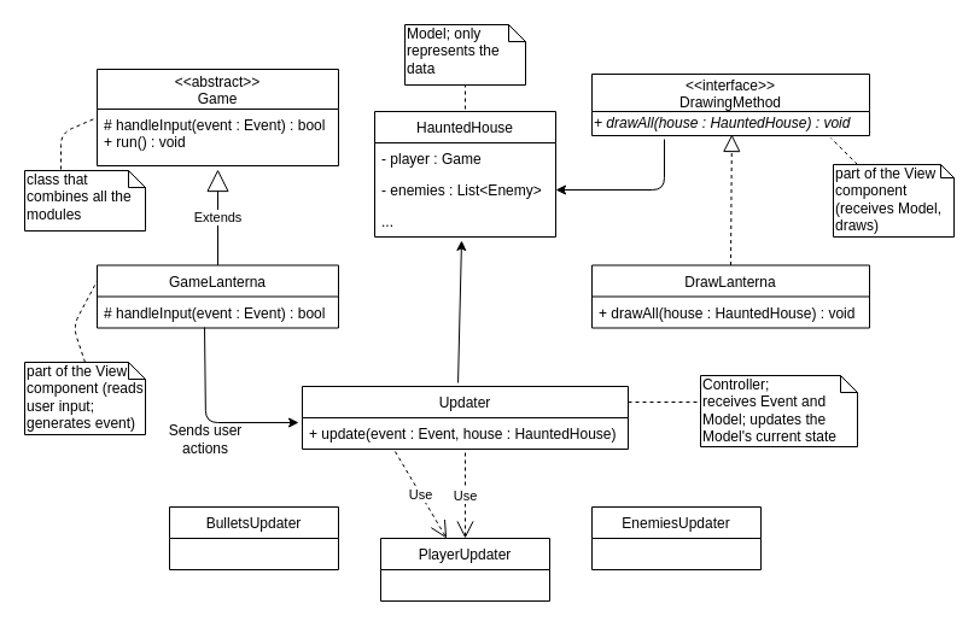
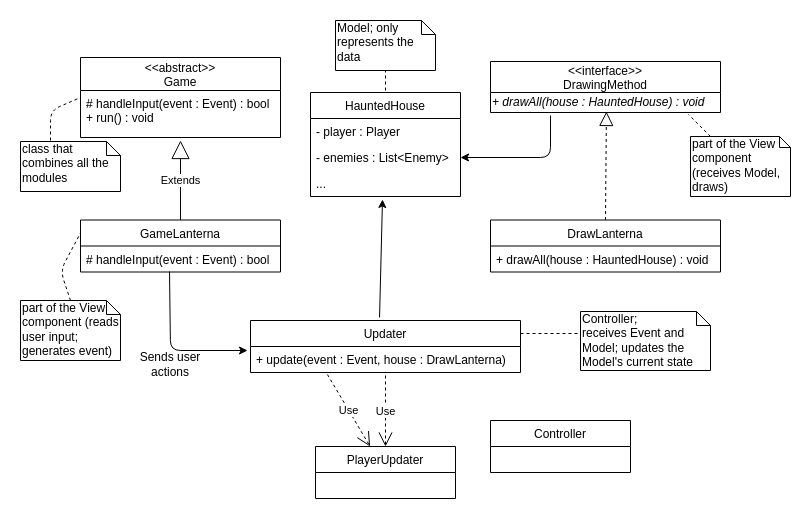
  <mxCell id="0" />
  <mxCell id="1" parent="0" />
  <mxCell id="2" value="&#10;&lt;&lt;abstract&gt;&gt;&#10;Game&#10;" style="swimlane;fontStyle=0;childLayout=stackLayout;horizontal=1;startSize=33;fillColor=none;horizontalStack=0;resizeParent=1;resizeParentMax=0;resizeLast=0;collapsible=1;marginBottom=0;" parent="1" vertex="1"><mxGeometry x="80" y="57" width="200" height="80" as="geometry" /></mxCell>
  <mxCell id="3" value="# handleInput(event : Event) : bool&#10;+ run() : void" style="text;strokeColor=none;fillColor=none;align=left;verticalAlign=top;spacingLeft=4;spacingRight=4;overflow=hidden;rotatable=0;points=[[0,0.5],[1,0.5]];portConstraint=eastwest;fontStyle=0" parent="2" vertex="1"><mxGeometry y="33" width="200" height="47" as="geometry" /></mxCell>
  <mxCell id="4" value="GameLanterna" style="swimlane;fontStyle=0;childLayout=stackLayout;horizontal=1;startSize=26;fillColor=none;horizontalStack=0;resizeParent=1;resizeParentMax=0;resizeLast=0;collapsible=1;marginBottom=0;" parent="1" vertex="1"><mxGeometry x="80" y="219.5" width="200" height="52" as="geometry" /></mxCell>
  <mxCell id="5" value="# handleInput(event : Event) : bool" style="text;strokeColor=none;fillColor=none;align=left;verticalAlign=top;spacingLeft=4;spacingRight=4;overflow=hidden;rotatable=0;points=[[0,0.5],[1,0.5]];portConstraint=eastwest;" parent="4" vertex="1"><mxGeometry y="26" width="200" height="26" as="geometry" /></mxCell>
  <mxCell id="6" value="Extends" style="endArrow=block;endSize=16;endFill=0;html=1;exitX=0.5;exitY=0;exitDx=0;exitDy=0;" parent="1" source="4" edge="1"><mxGeometry width="160" relative="1" as="geometry"><mxPoint x="170" y="200" as="sourcePoint" /><mxPoint x="180" y="140" as="targetPoint" /></mxGeometry></mxCell>
  <mxCell id="7" value="" style="endArrow=none;dashed=1;html=1;entryX=0;entryY=0.5;entryDx=0;entryDy=0;" parent="1" target="2" edge="1"><mxGeometry width="50" height="50" relative="1" as="geometry"><mxPoint x="50" y="140" as="sourcePoint" /><mxPoint x="110" y="120" as="targetPoint" /><Array as="points"><mxPoint x="50" y="110" /></Array></mxGeometry></mxCell>
  <mxCell id="8" value="class that combines all the modules&amp;nbsp;" style="shape=note;whiteSpace=wrap;html=1;size=14;verticalAlign=top;align=left;spacingTop=-6;" parent="1" vertex="1"><mxGeometry x="20" y="141" width="100" height="50" as="geometry" /></mxCell>
  <mxCell id="9" value="part of the View component (reads user input; generates event)" style="shape=note;whiteSpace=wrap;html=1;size=14;verticalAlign=top;align=left;spacingTop=-6;" parent="1" vertex="1"><mxGeometry x="20" y="300" width="100" height="60" as="geometry" /></mxCell>
  <mxCell id="10" value="" style="endArrow=none;dashed=1;html=1;entryX=0;entryY=0.25;entryDx=0;entryDy=0;exitX=0.5;exitY=0;exitDx=0;exitDy=0;exitPerimeter=0;" parent="1" source="9" target="4" edge="1"><mxGeometry width="50" height="50" relative="1" as="geometry"><mxPoint x="70" y="300" as="sourcePoint" /><mxPoint x="120" y="250" as="targetPoint" /><Array as="points"><mxPoint x="60" y="270" /></Array></mxGeometry></mxCell>
  <mxCell id="11" value="&#10;&#10;&lt;&lt;interface&gt;&gt;&#10;DrawingMethod&#10;&#10;" style="swimlane;fontStyle=0;childLayout=stackLayout;horizontal=1;startSize=31;fillColor=none;horizontalStack=0;resizeParent=1;resizeParentMax=0;resizeLast=0;collapsible=1;marginBottom=0;" parent="1" vertex="1"><mxGeometry x="490" y="61" width="230" height="51" as="geometry" /></mxCell>
  <mxCell id="12" value="&lt;i&gt;+ drawAll(house : HauntedHouse) : void&lt;/i&gt;" style="text;html=1;resizable=0;points=[];autosize=1;align=left;verticalAlign=top;spacingTop=-4;" parent="11" vertex="1"><mxGeometry y="31" width="230" height="20" as="geometry" /></mxCell>
  <mxCell id="13" value="" style="endArrow=block;dashed=1;endFill=0;endSize=12;html=1;entryX=0.504;entryY=0.95;entryDx=0;entryDy=0;entryPerimeter=0;exitX=0.5;exitY=0;exitDx=0;exitDy=0;" parent="1" source="14" target="12" edge="1"><mxGeometry width="160" relative="1" as="geometry"><mxPoint x="570" y="210" as="sourcePoint" /><mxPoint x="660" y="190" as="targetPoint" /></mxGeometry></mxCell>
  <mxCell id="14" value="DrawLanterna" style="swimlane;fontStyle=0;childLayout=stackLayout;horizontal=1;startSize=26;fillColor=none;horizontalStack=0;resizeParent=1;resizeParentMax=0;resizeLast=0;collapsible=1;marginBottom=0;" parent="1" vertex="1"><mxGeometry x="490" y="219.5" width="230" height="52" as="geometry" /></mxCell>
  <mxCell id="15" value="+ drawAll(house : HauntedHouse) : void" style="text;strokeColor=none;fillColor=none;align=left;verticalAlign=top;spacingLeft=4;spacingRight=4;overflow=hidden;rotatable=0;points=[[0,0.5],[1,0.5]];portConstraint=eastwest;fontStyle=0" parent="14" vertex="1"><mxGeometry y="26" width="230" height="26" as="geometry" /></mxCell>
  <mxCell id="16" value="" style="endArrow=none;dashed=1;html=1;entryX=0.861;entryY=1.1;entryDx=0;entryDy=0;entryPerimeter=0;" parent="1" source="17" target="12" edge="1"><mxGeometry width="50" height="50" relative="1" as="geometry"><mxPoint x="680" y="150" as="sourcePoint" /><mxPoint x="700" y="140" as="targetPoint" /></mxGeometry></mxCell>
  <mxCell id="17" value="part of the View component (receives Model, draws)" style="shape=note;whiteSpace=wrap;html=1;size=11;verticalAlign=top;align=left;spacingTop=-6;" parent="1" vertex="1"><mxGeometry x="690" y="136" width="100" height="60" as="geometry" /></mxCell>
  <mxCell id="18" value="Updater" style="swimlane;fontStyle=0;childLayout=stackLayout;horizontal=1;startSize=26;fillColor=none;horizontalStack=0;resizeParent=1;resizeParentMax=0;resizeLast=0;collapsible=1;marginBottom=0;" parent="1" vertex="1"><mxGeometry x="250" y="320" width="270" height="52" as="geometry" /></mxCell>
- <mxCell id="19" value="+ update(event : Event, house : HauntedHouse)&#10;" style="text;strokeColor=none;fillColor=none;align=left;verticalAlign=top;spacingLeft=4;spacingRight=4;overflow=hidden;rotatable=0;points=[[0,0.5],[1,0.5]];portConstraint=eastwest;" parent="18" vertex="1"><mxGeometry y="26" width="270" height="26" as="geometry" /></mxCell>
+ <mxCell id="19" value="+ update(event : Event, house : DrawLanterna)&#10;" style="text;strokeColor=none;fillColor=none;align=left;verticalAlign=top;spacingLeft=4;spacingRight=4;overflow=hidden;rotatable=0;points=[[0,0.5],[1,0.5]];portConstraint=eastwest;" parent="18" vertex="1"><mxGeometry y="26" width="270" height="26" as="geometry" /></mxCell>
  <mxCell id="20" value="" style="endArrow=none;dashed=1;html=1;exitX=1;exitY=0.25;exitDx=0;exitDy=0;" parent="1" source="18" edge="1"><mxGeometry width="50" height="50" relative="1" as="geometry"><mxPoint x="550" y="370" as="sourcePoint" /><mxPoint x="580" y="333" as="targetPoint" /></mxGeometry></mxCell>
  <mxCell id="21" value="Controller;&lt;br&gt;receives Event and Model; updates the Model's current state&lt;br&gt;&lt;br&gt;" style="shape=note;whiteSpace=wrap;html=1;size=14;verticalAlign=top;align=left;spacingTop=-6;" parent="1" vertex="1"><mxGeometry x="580" y="311" width="130" height="59" as="geometry" /></mxCell>
  <mxCell id="22" value="HauntedHouse" style="swimlane;fontStyle=0;childLayout=stackLayout;horizontal=1;startSize=26;fillColor=none;horizontalStack=0;resizeParent=1;resizeParentMax=0;resizeLast=0;collapsible=1;marginBottom=0;" parent="1" vertex="1"><mxGeometry x="310" y="92" width="150" height="104" as="geometry" /></mxCell>
- <mxCell id="23" value="- player : Game" style="text;strokeColor=none;fillColor=none;align=left;verticalAlign=top;spacingLeft=4;spacingRight=4;overflow=hidden;rotatable=0;points=[[0,0.5],[1,0.5]];portConstraint=eastwest;" parent="22" vertex="1"><mxGeometry y="26" width="150" height="26" as="geometry" /></mxCell>
+ <mxCell id="23" value="- player : Player" style="text;strokeColor=none;fillColor=none;align=left;verticalAlign=top;spacingLeft=4;spacingRight=4;overflow=hidden;rotatable=0;points=[[0,0.5],[1,0.5]];portConstraint=eastwest;" parent="22" vertex="1"><mxGeometry y="26" width="150" height="26" as="geometry" /></mxCell>
  <mxCell id="24" value="- enemies : List&lt;Enemy&gt;" style="text;strokeColor=none;fillColor=none;align=left;verticalAlign=top;spacingLeft=4;spacingRight=4;overflow=hidden;rotatable=0;points=[[0,0.5],[1,0.5]];portConstraint=eastwest;" parent="22" vertex="1"><mxGeometry y="52" width="150" height="26" as="geometry" /></mxCell>
  <mxCell id="25" value="..." style="text;strokeColor=none;fillColor=none;align=left;verticalAlign=top;spacingLeft=4;spacingRight=4;overflow=hidden;rotatable=0;points=[[0,0.5],[1,0.5]];portConstraint=eastwest;" parent="22" vertex="1"><mxGeometry y="78" width="150" height="26" as="geometry" /></mxCell>
  <mxCell id="26" value="" style="endArrow=none;dashed=1;html=1;" parent="1" edge="1"><mxGeometry width="50" height="50" relative="1" as="geometry"><mxPoint x="385" y="90" as="sourcePoint" /><mxPoint x="385" y="50" as="targetPoint" /><Array as="points"><mxPoint x="385" y="70" /></Array></mxGeometry></mxCell>
  <mxCell id="27" value="Model; only represents the data" style="shape=note;whiteSpace=wrap;html=1;size=14;verticalAlign=top;align=left;spacingTop=-6;" parent="1" vertex="1"><mxGeometry x="335" y="20" width="100" height="50" as="geometry" /></mxCell>
  <mxCell id="28" value="" style="endArrow=classic;html=1;entryX=1;entryY=0.5;entryDx=0;entryDy=0;exitX=0.261;exitY=1.15;exitDx=0;exitDy=0;exitPerimeter=0;" parent="1" source="12" target="24" edge="1"><mxGeometry width="50" height="50" relative="1" as="geometry"><mxPoint x="550" y="170" as="sourcePoint" /><mxPoint x="550" y="150" as="targetPoint" /><Array as="points"><mxPoint x="550" y="157" /></Array></mxGeometry></mxCell>
  <mxCell id="29" value="" style="endArrow=classic;html=1;entryX=0.48;entryY=1.115;entryDx=0;entryDy=0;entryPerimeter=0;exitX=0.478;exitY=-0.058;exitDx=0;exitDy=0;exitPerimeter=0;" parent="1" source="18" target="25" edge="1"><mxGeometry width="50" height="50" relative="1" as="geometry"><mxPoint x="360" y="290" as="sourcePoint" /><mxPoint x="410" y="240" as="targetPoint" /></mxGeometry></mxCell>
  <mxCell id="30" value="" style="endArrow=classic;html=1;exitX=0.445;exitY=0.981;exitDx=0;exitDy=0;exitPerimeter=0;entryX=-0.011;entryY=0.154;entryDx=0;entryDy=0;entryPerimeter=0;" parent="1" source="5" target="19" edge="1"><mxGeometry width="50" height="50" relative="1" as="geometry"><mxPoint x="170" y="460" as="sourcePoint" /><mxPoint x="170" y="360" as="targetPoint" /><Array as="points"><mxPoint x="170" y="350" /></Array></mxGeometry></mxCell>
  <mxCell id="31" value="Sends user actions&lt;br&gt;" style="text;html=1;strokeColor=none;fillColor=none;align=center;verticalAlign=middle;whiteSpace=wrap;rounded=0;" parent="1" vertex="1"><mxGeometry x="135" y="354" width="70" height="20" as="geometry" /></mxCell>
- <mxCell id="32" value="BulletsUpdater" style="swimlane;fontStyle=0;childLayout=stackLayout;horizontal=1;startSize=26;fillColor=none;horizontalStack=0;resizeParent=1;resizeParentMax=0;resizeLast=0;collapsible=1;marginBottom=0;" vertex="1" parent="1"><mxGeometry x="140" y="420" width="140" height="52" as="geometry" /></mxCell>
  <mxCell id="33" value="PlayerUpdater" style="swimlane;fontStyle=0;childLayout=stackLayout;horizontal=1;startSize=26;fillColor=none;horizontalStack=0;resizeParent=1;resizeParentMax=0;resizeLast=0;collapsible=1;marginBottom=0;" vertex="1" parent="1"><mxGeometry x="315" y="446" width="140" height="52" as="geometry" /></mxCell>
- <mxCell id="34" value="EnemiesUpdater" style="swimlane;fontStyle=0;childLayout=stackLayout;horizontal=1;startSize=26;fillColor=none;horizontalStack=0;resizeParent=1;resizeParentMax=0;resizeLast=0;collapsible=1;marginBottom=0;" vertex="1" parent="1"><mxGeometry x="490" y="420" width="140" height="52" as="geometry" /></mxCell>
+ <mxCell id="34" value="Controller" style="swimlane;fontStyle=0;childLayout=stackLayout;horizontal=1;startSize=26;fillColor=none;horizontalStack=0;resizeParent=1;resizeParentMax=0;resizeLast=0;collapsible=1;marginBottom=0;" vertex="1" parent="1"><mxGeometry x="490" y="420" width="140" height="52" as="geometry" /></mxCell>
  <mxCell id="35" value="Use" style="endArrow=open;endSize=12;dashed=1;html=1;exitX=0.285;exitY=1.077;exitDx=0;exitDy=0;exitPerimeter=0;" edge="1" parent="1" source="19" target="33"><mxGeometry width="160" relative="1" as="geometry"><mxPoint x="310" y="390" as="sourcePoint" /><mxPoint x="470" y="390" as="targetPoint" /></mxGeometry></mxCell>
  <mxCell id="36" value="Use" style="endArrow=open;endSize=12;dashed=1;html=1;entryX=0.5;entryY=0;entryDx=0;entryDy=0;" edge="1" parent="1" target="33"><mxGeometry width="160" relative="1" as="geometry"><mxPoint x="385" y="375" as="sourcePoint" /><mxPoint x="535" y="390" as="targetPoint" /></mxGeometry></mxCell>
